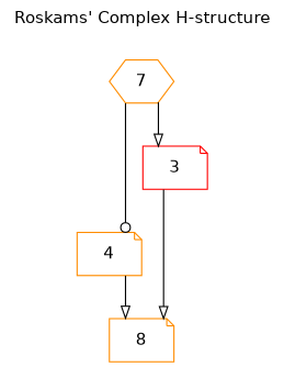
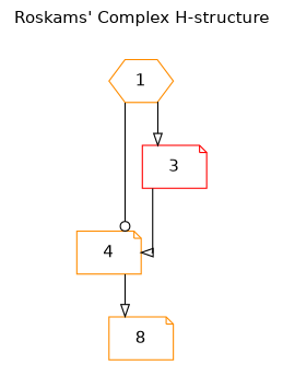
  digraph {
    fontcolor="/x11/black"
    fontname=helvetica
    fontsize=14
    label="Roskams' Complex H-structure"
    labelloc=t
    splines=ortho
    node [color=darkorange fillcolor="/x11/white" fontcolor="/x11/black" fontname=helvetica fontsize=14 shape=note style=filled]
    edge [arrowhead=onormal color="/x11/black" fontcolor="/x11/black" fontname=helvetica fontsize=14 style=solid]
-   n1 [label=7 shape=hexagon]
+   n1 [label=1 shape=hexagon]
    n2 [color=red label=3]
    n3 [label=4]
    n4 [label=8]
    n1 -> n2
    n1 -> n3 [arrowhead=odot]
-   n2 -> n4
+   n2 -> n3
    n3 -> n4
  }
